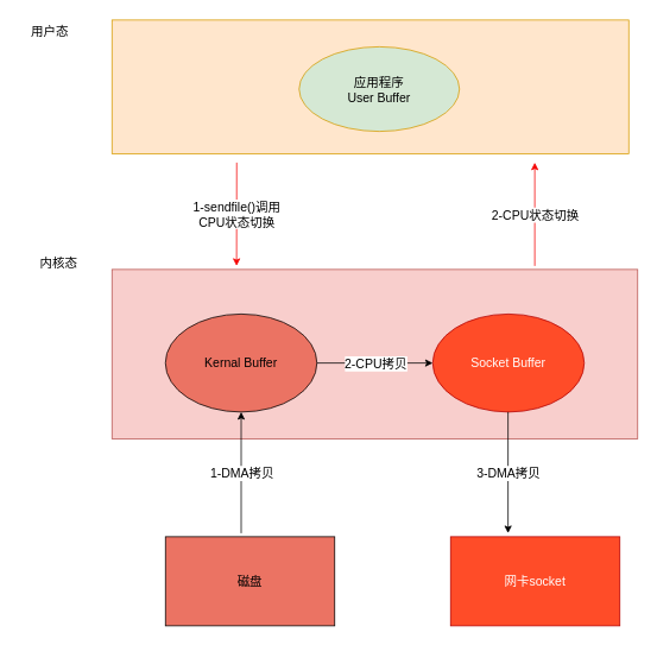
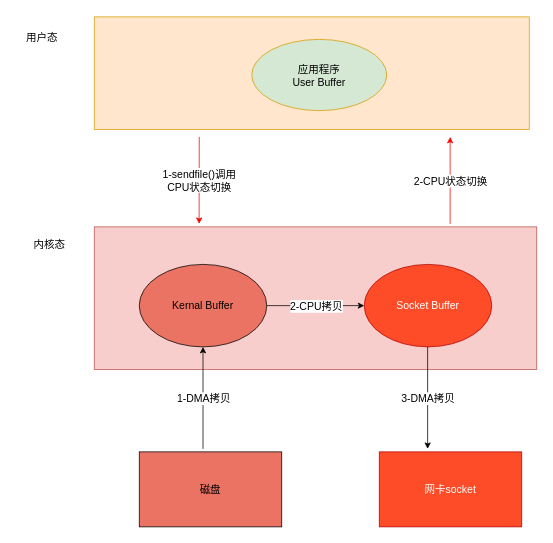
  <mxCell id="0" />
  <mxCell id="1" parent="0" />
  <mxCell id="2" value="" style="rounded=0;whiteSpace=wrap;html=1;fillColor=#ffe6cc;strokeColor=#d79b00;fontSize=14;" vertex="1" parent="1"><mxGeometry x="125" y="22" width="580" height="150" as="geometry" /></mxCell>
  <mxCell id="3" value="应用程序&lt;div&gt;User Buffer&lt;/div&gt;" style="ellipse;whiteSpace=wrap;html=1;fillColor=#d5e8d4;strokeColor=#d79b00;fontSize=14;" vertex="1" parent="1"><mxGeometry x="335" y="52" width="180" height="95" as="geometry" /></mxCell>
- <mxCell id="4" value="用户态" style="text;html=1;align=center;verticalAlign=middle;resizable=0;points=[];autosize=1;strokeColor=none;fillColor=none;fontSize=14;" vertex="1" parent="1"><mxGeometry x="20" y="20" width="70" height="30" as="geometry" /></mxCell>
+ <mxCell id="4" value="用户态" style="text;html=1;align=center;verticalAlign=middle;resizable=0;points=[];autosize=1;strokeColor=none;fillColor=none;fontSize=14;" vertex="1" parent="1"><mxGeometry x="20" y="35" width="70" height="30" as="geometry" /></mxCell>
  <mxCell id="5" value="" style="rounded=0;whiteSpace=wrap;html=1;fillColor=#f8cecc;strokeColor=#b85450;fontSize=14;" vertex="1" parent="1"><mxGeometry x="125" y="302" width="590" height="190" as="geometry" /></mxCell>
  <mxCell id="6" value="Socket Buffer" style="ellipse;whiteSpace=wrap;html=1;fillColor=light-dark(#ff4c28, #ff9281);fontColor=#ffffff;strokeColor=#B20000;fontSize=14;" vertex="1" parent="1"><mxGeometry x="485" y="352" width="170" height="110" as="geometry" /></mxCell>
  <mxCell id="7" value="Kernal Buffer" style="ellipse;whiteSpace=wrap;html=1;fillColor=light-dark(#eb7363, #ededed);fontSize=14;" vertex="1" parent="1"><mxGeometry x="185" y="352" width="170" height="110" as="geometry" /></mxCell>
  <mxCell id="8" value="磁盘" style="rounded=0;whiteSpace=wrap;html=1;fillColor=light-dark(#eb7363, #ededed);fontSize=14;" vertex="1" parent="1"><mxGeometry x="185" y="602" width="190" height="100" as="geometry" /></mxCell>
  <mxCell id="9" value="网卡socket" style="rounded=0;whiteSpace=wrap;html=1;fillColor=light-dark(#ff4c28, #ff9281);fontColor=#ffffff;strokeColor=#B20000;fontSize=14;" vertex="1" parent="1"><mxGeometry x="505" y="602" width="190" height="100" as="geometry" /></mxCell>
  <mxCell id="10" value="" style="endArrow=classic;html=1;rounded=0;entryX=0.5;entryY=1;entryDx=0;entryDy=0;fontSize=14;" edge="1" parent="1" target="7"><mxGeometry relative="1" as="geometry"><mxPoint x="270" y="598" as="sourcePoint" /><mxPoint x="335" y="552" as="targetPoint" /></mxGeometry></mxCell>
  <mxCell id="11" value="1-DMA拷贝" style="edgeLabel;resizable=0;html=1;;align=center;verticalAlign=middle;fontSize=14;" connectable="0" vertex="1" parent="10"><mxGeometry relative="1" as="geometry" /></mxCell>
  <mxCell id="12" value="" style="endArrow=classic;html=1;rounded=0;entryX=0;entryY=0.5;entryDx=0;entryDy=0;fontSize=14;" edge="1" parent="1" source="7" target="6"><mxGeometry relative="1" as="geometry"><mxPoint x="355" y="407" as="sourcePoint" /><mxPoint x="515" y="407" as="targetPoint" /></mxGeometry></mxCell>
  <mxCell id="13" value="2-CPU拷贝" style="edgeLabel;resizable=0;html=1;;align=center;verticalAlign=middle;fontSize=14;" connectable="0" vertex="1" parent="12"><mxGeometry relative="1" as="geometry" /></mxCell>
  <mxCell id="14" value="" style="endArrow=classic;html=1;rounded=0;entryX=0.237;entryY=-0.021;entryDx=0;entryDy=0;entryPerimeter=0;strokeColor=light-dark(#f50505, #ededed);fontSize=14;" edge="1" parent="1" target="5"><mxGeometry relative="1" as="geometry"><mxPoint x="265" y="182" as="sourcePoint" /><mxPoint x="265" y="302" as="targetPoint" /></mxGeometry></mxCell>
  <mxCell id="15" value="1-sendfile()调用&lt;div&gt;CPU状态切换&lt;/div&gt;" style="edgeLabel;resizable=0;html=1;;align=center;verticalAlign=middle;fontSize=14;" connectable="0" vertex="1" parent="14"><mxGeometry relative="1" as="geometry" /></mxCell>
  <mxCell id="16" value="" style="endArrow=classic;html=1;rounded=0;entryX=0.237;entryY=-0.021;entryDx=0;entryDy=0;entryPerimeter=0;strokeColor=light-dark(#f50505, #ededed);fontSize=14;" edge="1" parent="1"><mxGeometry relative="1" as="geometry"><mxPoint x="599.5" y="298" as="sourcePoint" /><mxPoint x="599.5" y="182" as="targetPoint" /></mxGeometry></mxCell>
  <mxCell id="17" value="2-CPU状态切换" style="edgeLabel;resizable=0;html=1;;align=center;verticalAlign=middle;fontSize=14;" connectable="0" vertex="1" parent="16"><mxGeometry relative="1" as="geometry" /></mxCell>
  <mxCell id="18" value="" style="endArrow=classic;html=1;rounded=0;entryX=0.5;entryY=1;entryDx=0;entryDy=0;fontSize=14;" edge="1" parent="1"><mxGeometry relative="1" as="geometry"><mxPoint x="569.5" y="462" as="sourcePoint" /><mxPoint x="569.5" y="598" as="targetPoint" /></mxGeometry></mxCell>
  <mxCell id="19" value="3-DMA拷贝" style="edgeLabel;resizable=0;html=1;;align=center;verticalAlign=middle;fontSize=14;" connectable="0" vertex="1" parent="18"><mxGeometry relative="1" as="geometry" /></mxCell>
- <mxCell id="20" value="内核态" style="text;html=1;align=center;verticalAlign=middle;resizable=0;points=[];autosize=1;strokeColor=none;fillColor=none;fontSize=14;" vertex="1" parent="1"><mxGeometry x="30" y="280" width="70" height="30" as="geometry" /></mxCell>
+ <mxCell id="20" value="内核态" style="text;html=1;align=center;verticalAlign=middle;resizable=0;points=[];autosize=1;strokeColor=none;fillColor=none;fontSize=14;" vertex="1" parent="1"><mxGeometry x="30" y="310" width="70" height="30" as="geometry" /></mxCell>
